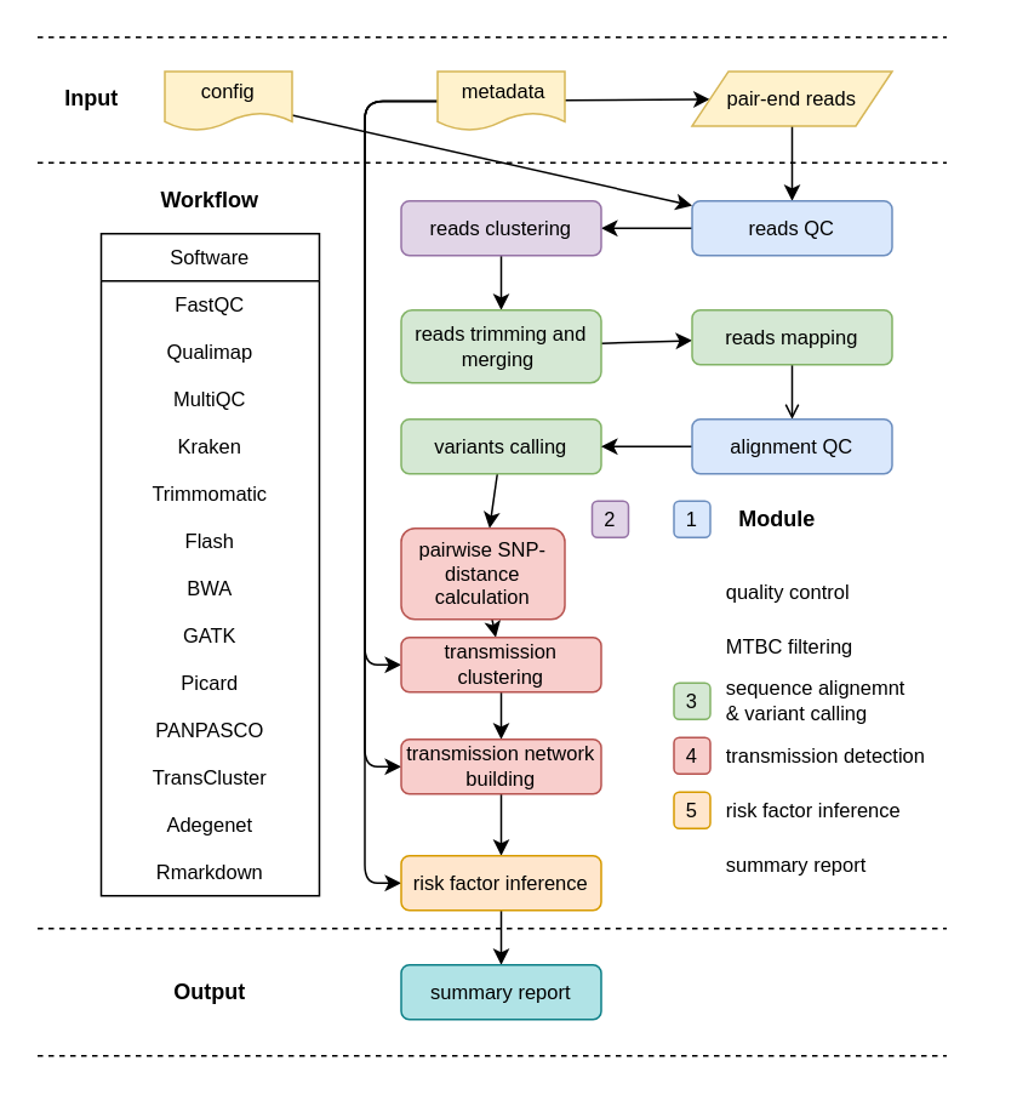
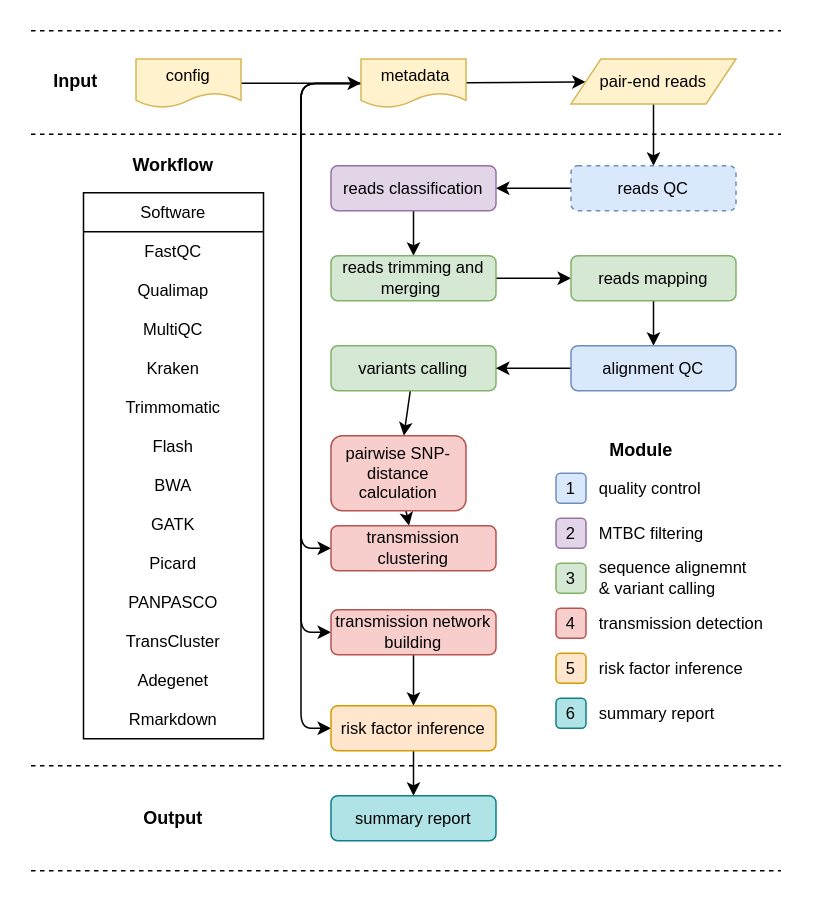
  <mxCell id="0" />
  <mxCell id="1" parent="0" />
- <mxCell id="2" style="edgeStyle=none;html=1;fontSize=11;comic=0;fontFamily=Arial;" parent="1" source="3" target="12" edge="1"><mxGeometry relative="1" as="geometry" /></mxCell>
+ <mxCell id="2" style="edgeStyle=none;html=1;fontSize=11;comic=0;fontFamily=Arial;" parent="1" source="3" target="8" edge="1"><mxGeometry relative="1" as="geometry" /></mxCell>
  <mxCell id="3" value="&lt;font style=&quot;font-size: 11px;&quot;&gt;config&lt;/font&gt;" style="shape=document;whiteSpace=wrap;html=1;boundedLbl=1;fontSize=11;fillColor=#fff2cc;strokeColor=#d6b656;comic=0;fontFamily=Arial;" parent="1" vertex="1"><mxGeometry x="90" y="38.75" width="70" height="32.5" as="geometry" /></mxCell>
  <mxCell id="4" value="" style="edgeStyle=none;html=1;" parent="1" source="8" target="10" edge="1"><mxGeometry relative="1" as="geometry" /></mxCell>
  <mxCell id="5" style="edgeStyle=orthogonalEdgeStyle;html=1;" parent="1" source="8" target="24" edge="1"><mxGeometry relative="1" as="geometry"><Array as="points"><mxPoint x="200" y="55" /><mxPoint x="200" y="365" /></Array></mxGeometry></mxCell>
  <mxCell id="6" style="edgeStyle=orthogonalEdgeStyle;html=1;" parent="1" source="8" target="26" edge="1"><mxGeometry relative="1" as="geometry"><Array as="points"><mxPoint x="200" y="55" /><mxPoint x="200" y="421" /></Array></mxGeometry></mxCell>
  <mxCell id="7" style="edgeStyle=orthogonalEdgeStyle;html=1;" parent="1" source="8" target="28" edge="1"><mxGeometry relative="1" as="geometry"><Array as="points"><mxPoint x="200" y="55" /><mxPoint x="200" y="485" /></Array></mxGeometry></mxCell>
  <mxCell id="8" value="&lt;font style=&quot;font-size: 11px&quot;&gt;&amp;nbsp;metadata&lt;/font&gt;" style="shape=document;whiteSpace=wrap;html=1;boundedLbl=1;fontSize=11;fillColor=#fff2cc;strokeColor=#d6b656;comic=0;fontFamily=Arial;" parent="1" vertex="1"><mxGeometry x="240" y="38.75" width="70" height="32.5" as="geometry" /></mxCell>
  <mxCell id="9" style="edgeStyle=orthogonalEdgeStyle;html=1;strokeWidth=1;comic=0;fontSize=11;fontFamily=Arial;" parent="1" source="10" target="12" edge="1"><mxGeometry relative="1" as="geometry" /></mxCell>
  <mxCell id="10" value="&lt;font style=&quot;font-size: 11px;&quot;&gt;pair-end reads&lt;/font&gt;" style="shape=parallelogram;perimeter=parallelogramPerimeter;whiteSpace=wrap;html=1;fixedSize=1;fontSize=11;fillColor=#fff2cc;strokeColor=#d6b656;comic=0;fontFamily=Arial;" parent="1" vertex="1"><mxGeometry x="380" y="38.75" width="110" height="30" as="geometry" /></mxCell>
  <mxCell id="11" style="edgeStyle=none;html=1;comic=0;fontSize=11;fontFamily=Arial;" parent="1" source="12" target="14" edge="1"><mxGeometry relative="1" as="geometry" /></mxCell>
- <mxCell id="12" value="&lt;font style=&quot;font-size: 11px&quot;&gt;reads QC&lt;br style=&quot;font-size: 11px&quot;&gt;&lt;/font&gt;" style="rounded=1;whiteSpace=wrap;html=1;fontSize=11;fillColor=#dae8fc;strokeColor=#6c8ebf;comic=0;fontFamily=Arial;" parent="1" vertex="1"><mxGeometry x="380" y="110" width="110" height="30" as="geometry" /></mxCell>
+ <mxCell id="12" value="&lt;font style=&quot;font-size: 11px&quot;&gt;reads QC&lt;br style=&quot;font-size: 11px&quot;&gt;&lt;/font&gt;" style="rounded=1;whiteSpace=wrap;html=1;fontSize=11;fillColor=#dae8fc;strokeColor=#6c8ebf;comic=0;fontFamily=Arial;dashed=1;" parent="1" vertex="1"><mxGeometry x="380" y="110" width="110" height="30" as="geometry" /></mxCell>
  <mxCell id="13" value="" style="edgeStyle=none;html=1;comic=0;fontSize=11;fontFamily=Arial;" parent="1" source="14" target="16" edge="1"><mxGeometry relative="1" as="geometry" /></mxCell>
- <mxCell id="14" value="&lt;font style=&quot;font-size: 11px;&quot;&gt;reads clustering&lt;br style=&quot;font-size: 11px;&quot;&gt;&lt;/font&gt;" style="rounded=1;whiteSpace=wrap;html=1;fontSize=11;fillColor=#e1d5e7;strokeColor=#9673a6;comic=0;fontFamily=Arial;" parent="1" vertex="1"><mxGeometry x="220" y="110" width="110" height="30" as="geometry" /></mxCell>
+ <mxCell id="14" value="&lt;font style=&quot;font-size: 11px;&quot;&gt;reads classification&lt;br style=&quot;font-size: 11px;&quot;&gt;&lt;/font&gt;" style="rounded=1;whiteSpace=wrap;html=1;fontSize=11;fillColor=#e1d5e7;strokeColor=#9673a6;comic=0;fontFamily=Arial;" parent="1" vertex="1"><mxGeometry x="220" y="110" width="110" height="30" as="geometry" /></mxCell>
  <mxCell id="15" value="" style="edgeStyle=none;html=1;comic=0;fontSize=11;fontFamily=Arial;" parent="1" source="16" target="18" edge="1"><mxGeometry relative="1" as="geometry" /></mxCell>
- <mxCell id="16" value="&lt;font style=&quot;font-size: 11px;&quot;&gt;reads trimming and merging&amp;nbsp;&lt;br style=&quot;font-size: 11px;&quot;&gt;&lt;/font&gt;" style="rounded=1;whiteSpace=wrap;html=1;fontSize=11;glass=0;shadow=0;sketch=0;fillColor=#d5e8d4;strokeColor=#82b366;comic=0;fontFamily=Arial;" parent="1" vertex="1"><mxGeometry x="220" y="170" width="110" height="40" as="geometry" /></mxCell>
- <mxCell id="17" value="" style="edgeStyle=none;html=1;endArrow=open;" parent="1" source="18" target="65" edge="1"><mxGeometry relative="1" as="geometry" /></mxCell>
+ <mxCell id="16" value="&lt;font style=&quot;font-size: 11px;&quot;&gt;reads trimming and merging&amp;nbsp;&lt;br style=&quot;font-size: 11px;&quot;&gt;&lt;/font&gt;" style="rounded=1;whiteSpace=wrap;html=1;fontSize=11;glass=0;shadow=0;sketch=0;fillColor=#d5e8d4;strokeColor=#82b366;comic=0;fontFamily=Arial;" parent="1" vertex="1"><mxGeometry x="220" y="170" width="110" height="30" as="geometry" /></mxCell>
+ <mxCell id="17" value="" style="edgeStyle=none;html=1;" parent="1" source="18" target="65" edge="1"><mxGeometry relative="1" as="geometry" /></mxCell>
  <mxCell id="18" value="&lt;font style=&quot;font-size: 11px;&quot;&gt;reads mapping&lt;br style=&quot;font-size: 11px;&quot;&gt;&lt;/font&gt;" style="rounded=1;whiteSpace=wrap;html=1;fontSize=11;fillColor=#d5e8d4;strokeColor=#82b366;comic=0;fontFamily=Arial;" parent="1" vertex="1"><mxGeometry x="380" y="170" width="110" height="30" as="geometry" /></mxCell>
  <mxCell id="19" value="" style="edgeStyle=none;html=1;comic=0;fontSize=11;fontFamily=Arial;" parent="1" source="20" target="22" edge="1"><mxGeometry relative="1" as="geometry" /></mxCell>
  <mxCell id="20" value="&lt;font style=&quot;font-size: 11px;&quot;&gt;variants calling&lt;br style=&quot;font-size: 11px;&quot;&gt;&lt;/font&gt;" style="rounded=1;whiteSpace=wrap;html=1;fontSize=11;fillColor=#d5e8d4;strokeColor=#82b366;comic=0;fontFamily=Arial;" parent="1" vertex="1"><mxGeometry x="220" y="230" width="110" height="30" as="geometry" /></mxCell>
  <mxCell id="21" value="" style="edgeStyle=none;html=1;comic=0;fontSize=11;fontFamily=Arial;" parent="1" source="22" target="24" edge="1"><mxGeometry relative="1" as="geometry" /></mxCell>
  <mxCell id="22" value="&lt;font style=&quot;font-size: 11px;&quot;&gt;pairwise SNP-distance calculation&lt;br style=&quot;font-size: 11px;&quot;&gt;&lt;/font&gt;" style="rounded=1;whiteSpace=wrap;html=1;fontSize=11;fillColor=#f8cecc;strokeColor=#b85450;comic=0;fontFamily=Arial;" parent="1" vertex="1"><mxGeometry x="220" y="290" width="90" height="50" as="geometry" /></mxCell>
- <mxCell id="23" value="" style="edgeStyle=none;html=1;comic=0;fontSize=11;fontFamily=Arial;" parent="1" source="24" target="26" edge="1"><mxGeometry relative="1" as="geometry" /></mxCell>
  <mxCell id="24" value="&lt;font style=&quot;font-size: 11px;&quot;&gt;transmission clustering&lt;br style=&quot;font-size: 11px;&quot;&gt;&lt;/font&gt;" style="rounded=1;whiteSpace=wrap;html=1;fontSize=11;fillColor=#f8cecc;strokeColor=#b85450;comic=0;fontFamily=Arial;" parent="1" vertex="1"><mxGeometry x="220" y="350" width="110" height="30" as="geometry" /></mxCell>
  <mxCell id="25" value="" style="edgeStyle=orthogonalEdgeStyle;html=1;comic=0;fontSize=11;fontFamily=Arial;" parent="1" source="26" target="28" edge="1"><mxGeometry relative="1" as="geometry" /></mxCell>
  <mxCell id="26" value="&lt;font style=&quot;font-size: 11px;&quot;&gt;transmission network building&lt;br style=&quot;font-size: 11px;&quot;&gt;&lt;/font&gt;" style="rounded=1;whiteSpace=wrap;html=1;fontSize=11;fillColor=#f8cecc;strokeColor=#b85450;comic=0;fontFamily=Arial;" parent="1" vertex="1"><mxGeometry x="220" y="406" width="110" height="30" as="geometry" /></mxCell>
  <mxCell id="27" style="edgeStyle=orthogonalEdgeStyle;html=1;exitX=0.5;exitY=1;exitDx=0;exitDy=0;fontSize=11;fontColor=#000000;fontFamily=Arial;" parent="1" source="28" target="58" edge="1"><mxGeometry relative="1" as="geometry" /></mxCell>
  <mxCell id="28" value="&lt;font style=&quot;font-size: 11px;&quot;&gt;risk factor inference&lt;br style=&quot;font-size: 11px;&quot;&gt;&lt;/font&gt;" style="rounded=1;whiteSpace=wrap;html=1;fontSize=11;fillColor=#ffe6cc;strokeColor=#d79b00;comic=0;fontFamily=Arial;" parent="1" vertex="1"><mxGeometry x="220" y="470" width="110" height="30" as="geometry" /></mxCell>
- <mxCell id="29" value="&lt;font style=&quot;font-size: 11px;&quot;&gt;1&lt;br style=&quot;font-size: 11px;&quot;&gt;&lt;/font&gt;" style="rounded=1;whiteSpace=wrap;html=1;fontSize=11;fillColor=#dae8fc;strokeColor=#6c8ebf;comic=0;fontFamily=Arial;" parent="1" vertex="1"><mxGeometry x="370" y="275" width="20" height="20" as="geometry" /></mxCell>
- <mxCell id="30" value="&lt;font style=&quot;font-size: 11px;&quot;&gt;2&lt;br style=&quot;font-size: 11px;&quot;&gt;&lt;/font&gt;" style="rounded=1;whiteSpace=wrap;html=1;fontSize=11;fillColor=#e1d5e7;strokeColor=#9673a6;comic=0;fontFamily=Arial;" parent="1" vertex="1"><mxGeometry x="325" y="275" width="20" height="20" as="geometry" /></mxCell>
+ <mxCell id="29" value="&lt;font style=&quot;font-size: 11px;&quot;&gt;1&lt;br style=&quot;font-size: 11px;&quot;&gt;&lt;/font&gt;" style="rounded=1;whiteSpace=wrap;html=1;fontSize=11;fillColor=#dae8fc;strokeColor=#6c8ebf;comic=0;fontFamily=Arial;" parent="1" vertex="1"><mxGeometry x="370" y="315" width="20" height="20" as="geometry" /></mxCell>
+ <mxCell id="30" value="&lt;font style=&quot;font-size: 11px;&quot;&gt;2&lt;br style=&quot;font-size: 11px;&quot;&gt;&lt;/font&gt;" style="rounded=1;whiteSpace=wrap;html=1;fontSize=11;fillColor=#e1d5e7;strokeColor=#9673a6;comic=0;fontFamily=Arial;" parent="1" vertex="1"><mxGeometry x="370" y="345" width="20" height="20" as="geometry" /></mxCell>
  <mxCell id="31" value="quality control" style="text;html=1;strokeColor=none;fillColor=none;align=left;verticalAlign=middle;whiteSpace=wrap;rounded=0;fontSize=11;fontFamily=Arial;" parent="1" vertex="1"><mxGeometry x="397" y="315" width="140" height="20" as="geometry" /></mxCell>
  <mxCell id="32" value="&lt;font style=&quot;font-size: 11px;&quot;&gt;3&lt;br style=&quot;font-size: 11px;&quot;&gt;&lt;/font&gt;" style="rounded=1;whiteSpace=wrap;html=1;fontSize=11;fillColor=#d5e8d4;strokeColor=#82b366;comic=0;fontFamily=Arial;" parent="1" vertex="1"><mxGeometry x="370" y="375" width="20" height="20" as="geometry" /></mxCell>
  <mxCell id="33" value="MTBC filtering" style="text;html=1;strokeColor=none;fillColor=none;align=left;verticalAlign=middle;whiteSpace=wrap;rounded=0;fontSize=11;fontFamily=Arial;" parent="1" vertex="1"><mxGeometry x="397" y="345" width="140" height="20" as="geometry" /></mxCell>
  <mxCell id="34" value="&lt;font style=&quot;font-size: 11px;&quot;&gt;4&lt;br style=&quot;font-size: 11px;&quot;&gt;&lt;/font&gt;" style="rounded=1;whiteSpace=wrap;html=1;fontSize=11;fillColor=#f8cecc;strokeColor=#b85450;comic=0;fontFamily=Arial;" parent="1" vertex="1"><mxGeometry x="370" y="405" width="20" height="20" as="geometry" /></mxCell>
  <mxCell id="35" value="transmission detection" style="text;html=1;strokeColor=none;fillColor=none;align=left;verticalAlign=middle;whiteSpace=wrap;rounded=0;fontSize=11;fontFamily=Arial;" parent="1" vertex="1"><mxGeometry x="397" y="405" width="140" height="20" as="geometry" /></mxCell>
  <mxCell id="36" value="&lt;font style=&quot;font-size: 11px;&quot;&gt;5&lt;br style=&quot;font-size: 11px;&quot;&gt;&lt;/font&gt;" style="rounded=1;whiteSpace=wrap;html=1;fontSize=11;fillColor=#ffe6cc;strokeColor=#d79b00;comic=0;fontFamily=Arial;" parent="1" vertex="1"><mxGeometry x="370" y="435" width="20" height="20" as="geometry" /></mxCell>
  <mxCell id="37" value="risk factor inference" style="text;html=1;strokeColor=none;fillColor=none;align=left;verticalAlign=middle;whiteSpace=wrap;rounded=0;fontSize=11;fontFamily=Arial;" parent="1" vertex="1"><mxGeometry x="397" y="435" width="140" height="20" as="geometry" /></mxCell>
  <mxCell id="38" value="sequence alignemnt &lt;br&gt;&amp;amp; variant calling" style="text;html=1;strokeColor=none;fillColor=none;align=left;verticalAlign=middle;whiteSpace=wrap;rounded=0;fontSize=11;fontFamily=Arial;" parent="1" vertex="1"><mxGeometry x="397" y="375" width="140" height="20" as="geometry" /></mxCell>
  <mxCell id="39" value="" style="endArrow=none;dashed=1;html=1;edgeStyle=orthogonalEdgeStyle;fontSize=11;fontFamily=Arial;" parent="1" edge="1"><mxGeometry width="50" height="50" relative="1" as="geometry"><mxPoint x="20" y="89" as="sourcePoint" /><mxPoint x="520" y="89" as="targetPoint" /></mxGeometry></mxCell>
  <mxCell id="40" value="" style="endArrow=none;dashed=1;html=1;fontSize=11;fontFamily=Arial;" parent="1" edge="1"><mxGeometry width="50" height="50" relative="1" as="geometry"><mxPoint x="20" y="20" as="sourcePoint" /><mxPoint x="520" y="20" as="targetPoint" /></mxGeometry></mxCell>
  <mxCell id="41" value="" style="endArrow=none;dashed=1;html=1;fontSize=11;fontFamily=Arial;" parent="1" edge="1"><mxGeometry width="50" height="50" relative="1" as="geometry"><mxPoint x="20" y="510" as="sourcePoint" /><mxPoint x="520" y="510" as="targetPoint" /></mxGeometry></mxCell>
  <mxCell id="42" value="&lt;b&gt;&lt;font style=&quot;font-size: 12px&quot;&gt;Input&lt;/font&gt;&lt;/b&gt;" style="text;html=1;strokeColor=none;fillColor=none;align=center;verticalAlign=middle;whiteSpace=wrap;rounded=0;flipV=0;rotation=0;fontSize=11;fontFamily=Arial;" parent="1" vertex="1"><mxGeometry x="30" y="43.75" width="40" height="20" as="geometry" /></mxCell>
  <mxCell id="43" value="&lt;b&gt;&lt;font style=&quot;font-size: 12px&quot;&gt;Workflow&lt;/font&gt;&lt;/b&gt;" style="text;html=1;strokeColor=none;fillColor=none;align=center;verticalAlign=middle;whiteSpace=wrap;rounded=0;flipV=0;rotation=0;fontSize=11;fontFamily=Arial;" parent="1" vertex="1"><mxGeometry x="70" y="100" width="90" height="20" as="geometry" /></mxCell>
  <mxCell id="44" value="Software" style="swimlane;fontStyle=0;childLayout=stackLayout;horizontal=1;startSize=26;horizontalStack=0;resizeParent=1;resizeParentMax=0;resizeLast=0;collapsible=1;marginBottom=0;fontSize=11;align=center;swimlaneFillColor=none;fontFamily=Arial;" parent="1" vertex="1"><mxGeometry x="55" y="128" width="120" height="364" as="geometry" /></mxCell>
  <mxCell id="45" value="FastQC" style="text;strokeColor=none;fillColor=none;align=center;verticalAlign=top;spacingLeft=4;spacingRight=4;overflow=hidden;rotatable=0;points=[[0,0.5],[1,0.5]];portConstraint=eastwest;fontSize=11;fontFamily=Arial;" parent="44" vertex="1"><mxGeometry y="26" width="120" height="26" as="geometry" /></mxCell>
  <mxCell id="46" value="Qualimap" style="text;strokeColor=none;fillColor=none;align=center;verticalAlign=top;spacingLeft=4;spacingRight=4;overflow=hidden;rotatable=0;points=[[0,0.5],[1,0.5]];portConstraint=eastwest;fontSize=11;fontFamily=Arial;" parent="44" vertex="1"><mxGeometry y="52" width="120" height="26" as="geometry" /></mxCell>
  <mxCell id="47" value="MultiQC" style="text;strokeColor=none;fillColor=none;align=center;verticalAlign=top;spacingLeft=4;spacingRight=4;overflow=hidden;rotatable=0;points=[[0,0.5],[1,0.5]];portConstraint=eastwest;fontSize=11;fontFamily=Arial;" parent="44" vertex="1"><mxGeometry y="78" width="120" height="26" as="geometry" /></mxCell>
  <mxCell id="48" value="Kraken" style="text;strokeColor=none;fillColor=none;align=center;verticalAlign=top;spacingLeft=4;spacingRight=4;overflow=hidden;rotatable=0;points=[[0,0.5],[1,0.5]];portConstraint=eastwest;fontSize=11;fontFamily=Arial;" parent="44" vertex="1"><mxGeometry y="104" width="120" height="26" as="geometry" /></mxCell>
  <mxCell id="49" value="Trimmomatic" style="text;strokeColor=none;fillColor=none;align=center;verticalAlign=top;spacingLeft=4;spacingRight=4;overflow=hidden;rotatable=0;points=[[0,0.5],[1,0.5]];portConstraint=eastwest;fontSize=11;fontFamily=Arial;" parent="44" vertex="1"><mxGeometry y="130" width="120" height="26" as="geometry" /></mxCell>
  <mxCell id="50" value="Flash" style="text;strokeColor=none;fillColor=none;align=center;verticalAlign=top;spacingLeft=4;spacingRight=4;overflow=hidden;rotatable=0;points=[[0,0.5],[1,0.5]];portConstraint=eastwest;fontSize=11;fontFamily=Arial;" parent="44" vertex="1"><mxGeometry y="156" width="120" height="26" as="geometry" /></mxCell>
  <mxCell id="51" value="BWA" style="text;strokeColor=none;fillColor=none;align=center;verticalAlign=top;spacingLeft=4;spacingRight=4;overflow=hidden;rotatable=0;points=[[0,0.5],[1,0.5]];portConstraint=eastwest;fontSize=11;fontFamily=Arial;" parent="44" vertex="1"><mxGeometry y="182" width="120" height="26" as="geometry" /></mxCell>
  <mxCell id="52" value="GATK" style="text;strokeColor=none;fillColor=none;align=center;verticalAlign=top;spacingLeft=4;spacingRight=4;overflow=hidden;rotatable=0;points=[[0,0.5],[1,0.5]];portConstraint=eastwest;fontSize=11;fontFamily=Arial;" parent="44" vertex="1"><mxGeometry y="208" width="120" height="26" as="geometry" /></mxCell>
  <mxCell id="53" value="Picard" style="text;strokeColor=none;fillColor=none;align=center;verticalAlign=top;spacingLeft=4;spacingRight=4;overflow=hidden;rotatable=0;points=[[0,0.5],[1,0.5]];portConstraint=eastwest;fontSize=11;fontFamily=Arial;" parent="44" vertex="1"><mxGeometry y="234" width="120" height="26" as="geometry" /></mxCell>
  <mxCell id="54" value="PANPASCO" style="text;strokeColor=none;fillColor=none;align=center;verticalAlign=top;spacingLeft=4;spacingRight=4;overflow=hidden;rotatable=0;points=[[0,0.5],[1,0.5]];portConstraint=eastwest;fontSize=11;fontFamily=Arial;" parent="44" vertex="1"><mxGeometry y="260" width="120" height="26" as="geometry" /></mxCell>
  <mxCell id="55" value="TransCluster" style="text;strokeColor=none;fillColor=none;align=center;verticalAlign=top;spacingLeft=4;spacingRight=4;overflow=hidden;rotatable=0;points=[[0,0.5],[1,0.5]];portConstraint=eastwest;fontSize=11;fontFamily=Arial;" parent="44" vertex="1"><mxGeometry y="286" width="120" height="26" as="geometry" /></mxCell>
  <mxCell id="56" value="Adegenet" style="text;strokeColor=none;fillColor=none;align=center;verticalAlign=top;spacingLeft=4;spacingRight=4;overflow=hidden;rotatable=0;points=[[0,0.5],[1,0.5]];portConstraint=eastwest;fontSize=11;fontFamily=Arial;" parent="44" vertex="1"><mxGeometry y="312" width="120" height="26" as="geometry" /></mxCell>
  <mxCell id="57" value="Rmarkdown" style="text;strokeColor=none;fillColor=none;align=center;verticalAlign=top;spacingLeft=4;spacingRight=4;overflow=hidden;rotatable=0;points=[[0,0.5],[1,0.5]];portConstraint=eastwest;fontSize=11;fontFamily=Arial;" parent="44" vertex="1"><mxGeometry y="338" width="120" height="26" as="geometry" /></mxCell>
  <mxCell id="58" value="&lt;font style=&quot;font-size: 11px&quot;&gt;summary report&lt;br style=&quot;font-size: 11px&quot;&gt;&lt;/font&gt;" style="rounded=1;whiteSpace=wrap;html=1;fontSize=11;fillColor=#b0e3e6;strokeColor=#0e8088;comic=0;fontFamily=Arial;" parent="1" vertex="1"><mxGeometry x="220" y="530" width="110" height="30" as="geometry" /></mxCell>
  <mxCell id="59" value="" style="endArrow=none;dashed=1;html=1;fontSize=11;fontFamily=Arial;" parent="1" edge="1"><mxGeometry width="50" height="50" relative="1" as="geometry"><mxPoint x="20" y="580" as="sourcePoint" /><mxPoint x="520" y="580" as="targetPoint" /></mxGeometry></mxCell>
  <mxCell id="60" value="&lt;b&gt;&lt;font style=&quot;font-size: 12px&quot;&gt;Output&lt;/font&gt;&lt;/b&gt;" style="text;html=1;strokeColor=none;fillColor=none;align=center;verticalAlign=middle;whiteSpace=wrap;rounded=0;flipV=0;rotation=0;fontSize=11;fontFamily=Arial;" parent="1" vertex="1"><mxGeometry x="70" y="535" width="90" height="20" as="geometry" /></mxCell>
  <mxCell id="61" value="summary report" style="text;html=1;strokeColor=none;fillColor=none;align=left;verticalAlign=middle;whiteSpace=wrap;rounded=0;fontSize=11;fontFamily=Arial;" parent="1" vertex="1"><mxGeometry x="397" y="465" width="140" height="20" as="geometry" /></mxCell>
- <mxCell id="63" value="&lt;font style=&quot;font-size: 12px&quot;&gt;Module&lt;/font&gt;" style="text;html=1;strokeColor=none;fillColor=none;align=center;verticalAlign=middle;whiteSpace=wrap;rounded=0;fontSize=11;fontColor=#000000;fontStyle=1;fontFamily=Arial;" parent="1" vertex="1"><mxGeometry x="397" y="275" width="60" height="20" as="geometry" /></mxCell>
+ <mxCell id="62" value="&lt;font style=&quot;font-size: 11px;&quot;&gt;6&lt;br style=&quot;font-size: 11px;&quot;&gt;&lt;/font&gt;" style="rounded=1;whiteSpace=wrap;html=1;fontSize=11;fillColor=#b0e3e6;strokeColor=#0e8088;comic=0;fontFamily=Arial;" parent="1" vertex="1"><mxGeometry x="370" y="465" width="20" height="20" as="geometry" /></mxCell>
+ <mxCell id="63" value="&lt;font style=&quot;font-size: 12px&quot;&gt;Module&lt;/font&gt;" style="text;html=1;strokeColor=none;fillColor=none;align=center;verticalAlign=middle;whiteSpace=wrap;rounded=0;fontSize=11;fontColor=#000000;fontStyle=1;fontFamily=Arial;" parent="1" vertex="1"><mxGeometry x="397" y="290" width="60" height="20" as="geometry" /></mxCell>
  <mxCell id="64" style="edgeStyle=none;html=1;exitX=0;exitY=0.5;exitDx=0;exitDy=0;entryX=1;entryY=0.5;entryDx=0;entryDy=0;" parent="1" source="65" target="20" edge="1"><mxGeometry relative="1" as="geometry" /></mxCell>
  <mxCell id="65" value="&lt;font style=&quot;font-size: 11px&quot;&gt;alignment QC&lt;br style=&quot;font-size: 11px&quot;&gt;&lt;/font&gt;" style="rounded=1;whiteSpace=wrap;html=1;fontSize=11;fillColor=#dae8fc;strokeColor=#6c8ebf;comic=0;fontFamily=Arial;" parent="1" vertex="1"><mxGeometry x="380" y="230" width="110" height="30" as="geometry" /></mxCell>
